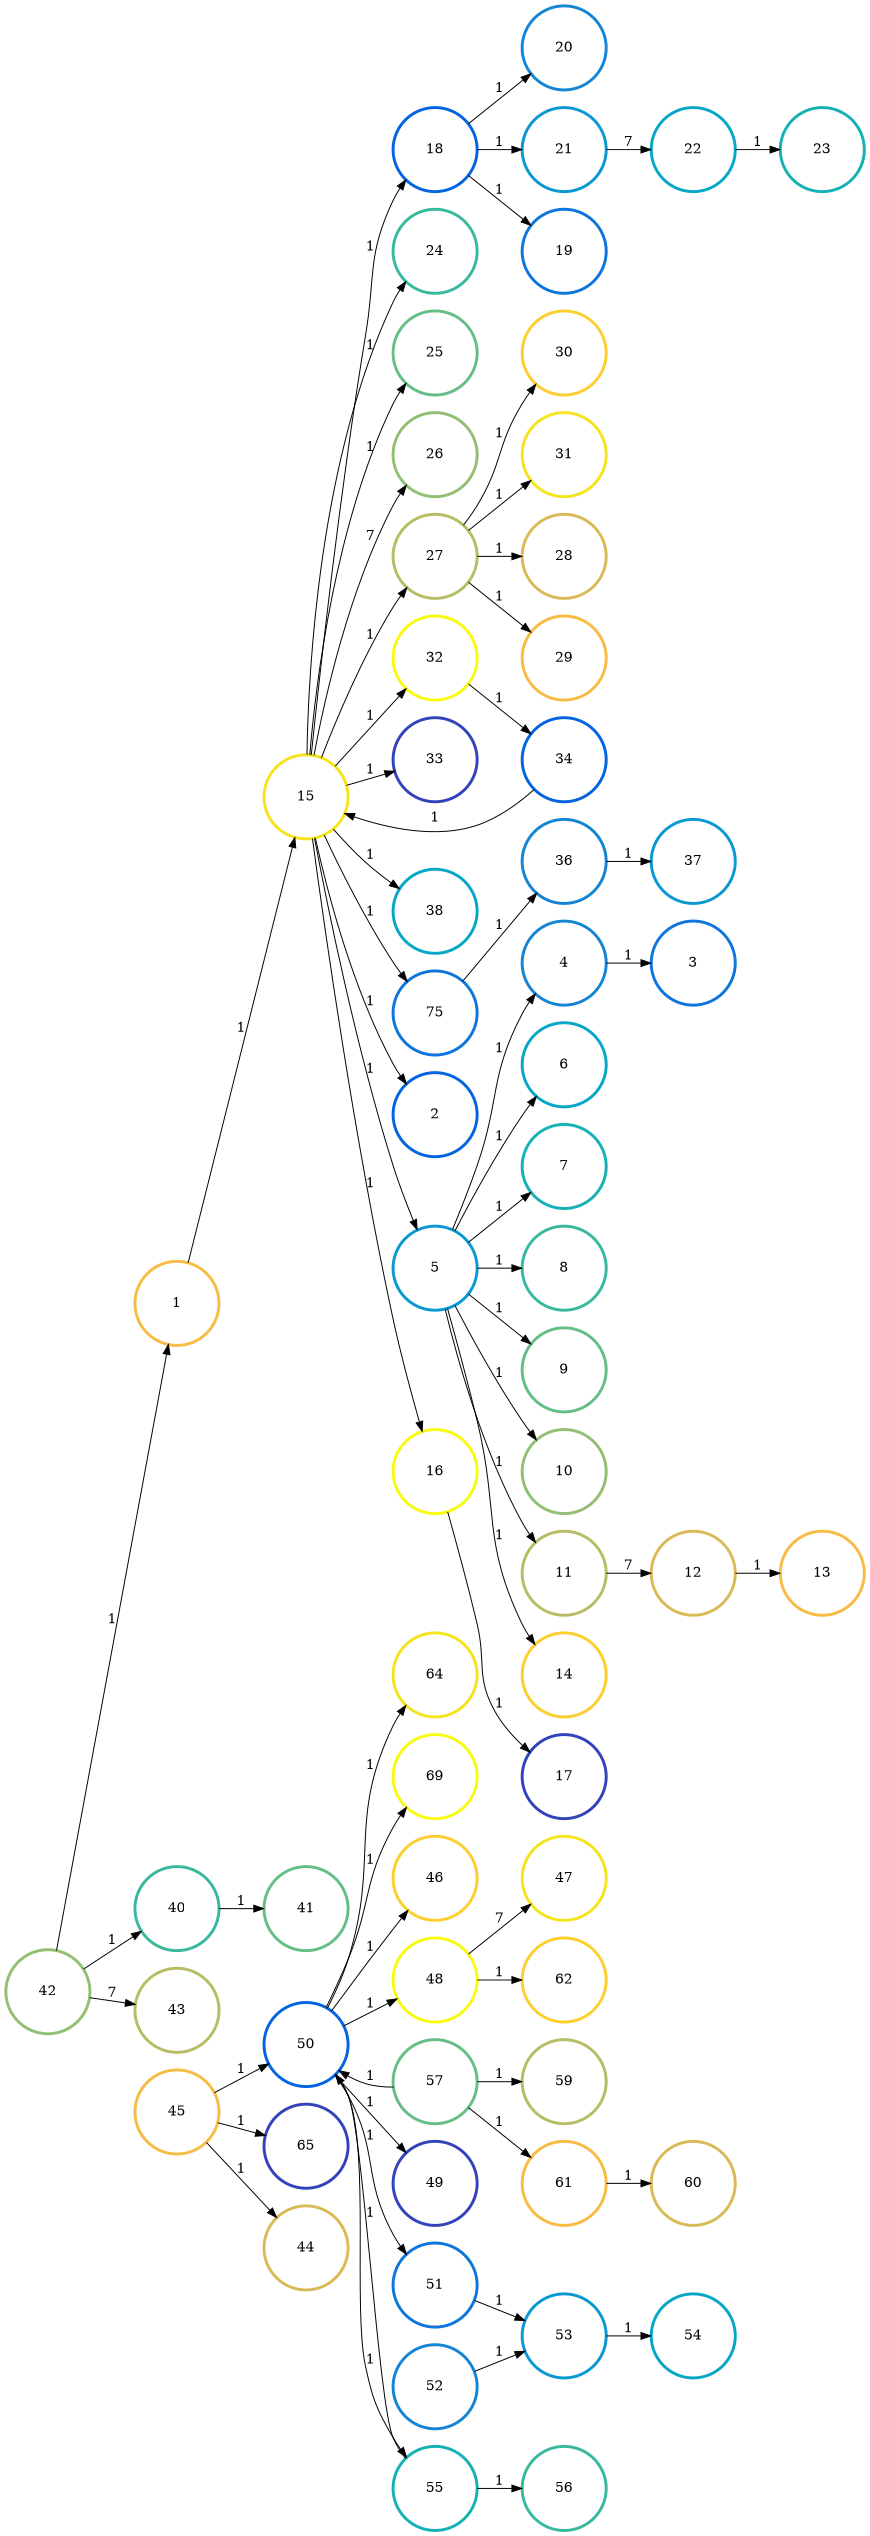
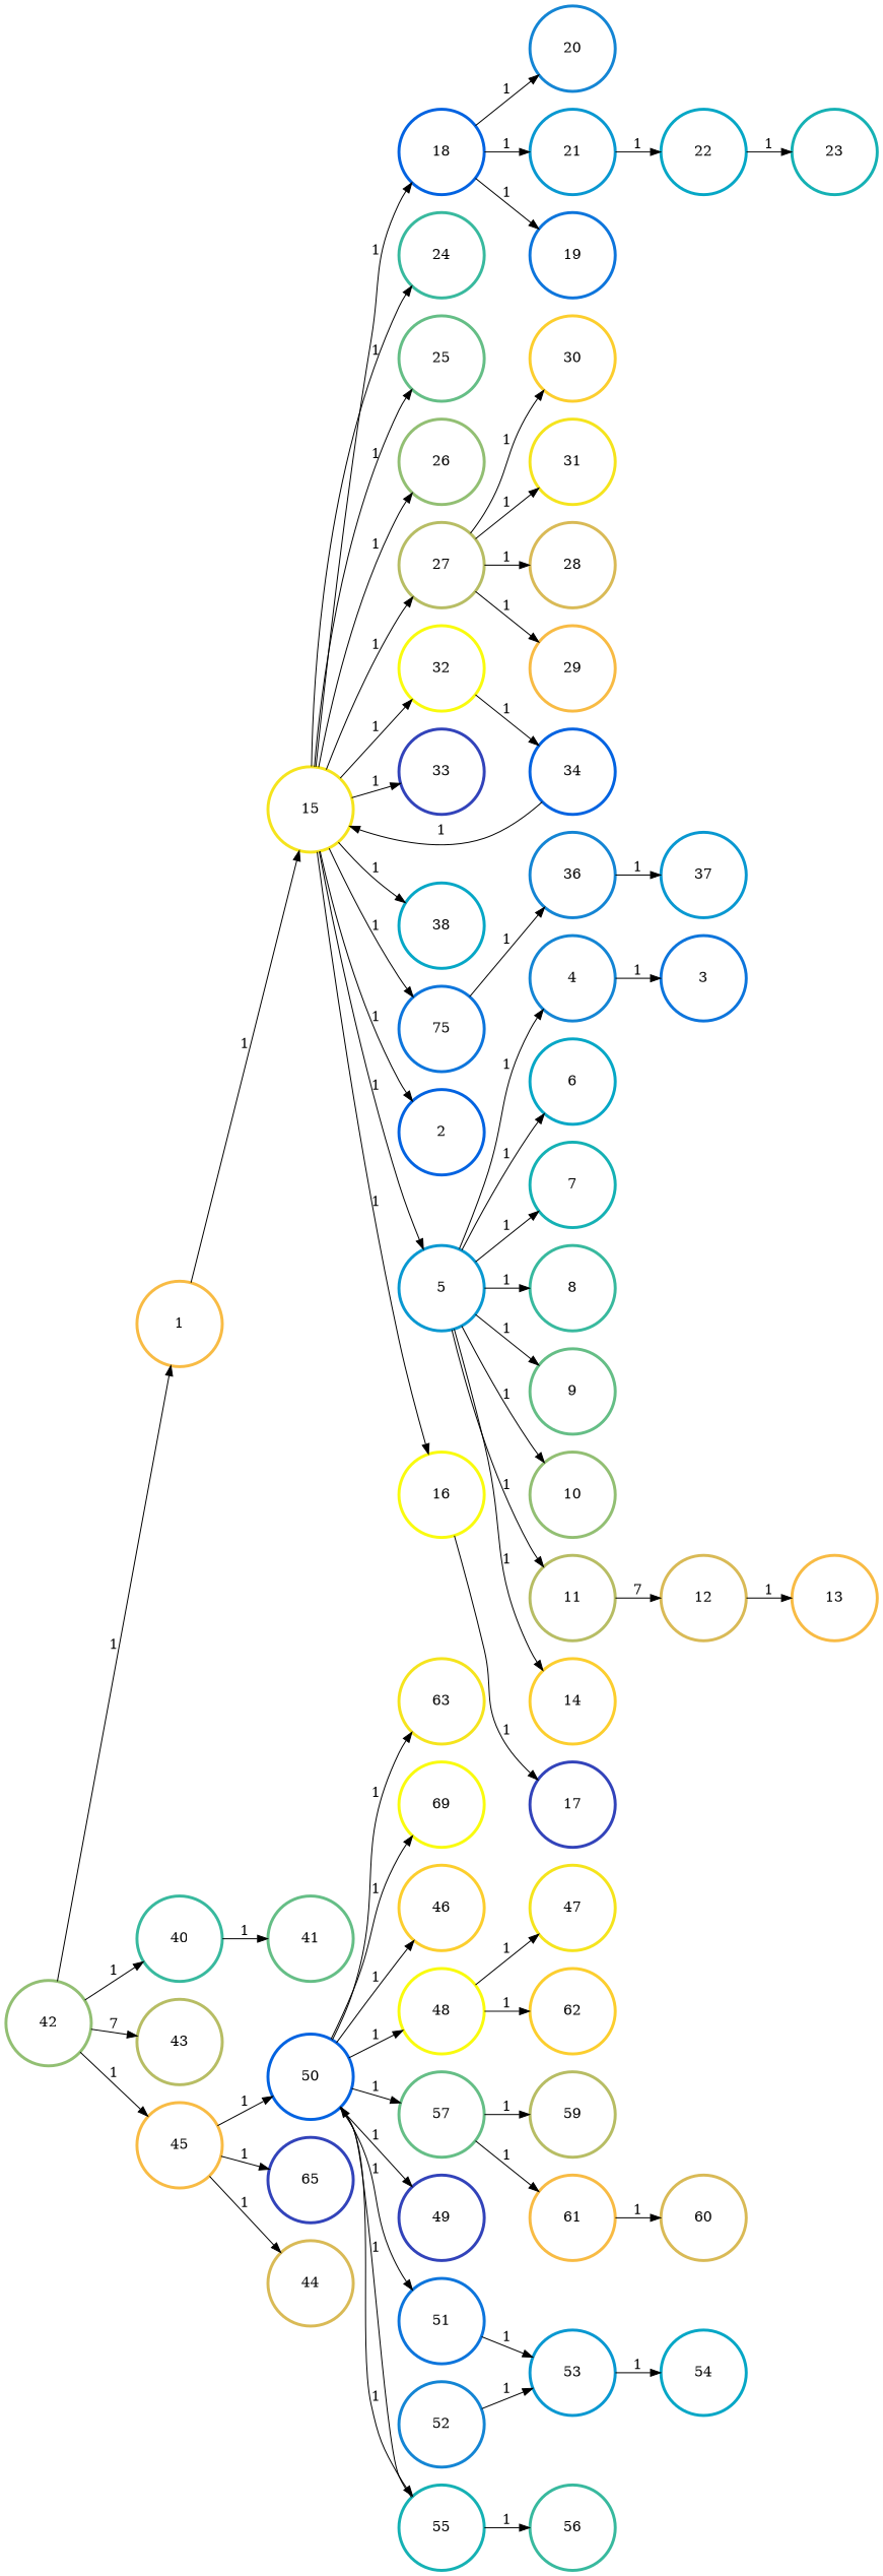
  digraph {
    rankdir=LR
    node [color="#F8BB44" penwidth=3]
    edge [color=black penwidth=1]
    n1 [height=1.2 label=1 width=1.2]
    n2 [color="#F5E41D" height=1.2 label=15 width=1.2]
    n3 [color="#0363E1" height=1.2 label=2 width=1.2]
    n4 [color="#0998D1" height=1.2 label=5 width=1.2]
    n5 [color="#F9FB0E" height=1.2 label=16 width=1.2]
    n6 [color="#0363E1" height=1.2 label=18 width=1.2]
    n7 [color="#38B99E" height=1.2 label=24 width=1.2]
    n8 [color="#65BE86" height=1.2 label=25 width=1.2]
    n9 [color="#92BF73" height=1.2 label=26 width=1.2]
    n10 [color="#B7BD64" height=1.2 label=27 width=1.2]
    n11 [color="#F9FB0E" height=1.2 label=32 width=1.2]
    n12 [color="#3243BA" height=1.2 label=33 width=1.2]
    n13 [color="#0D75DC" height=1.2 label=75 width=1.2]
    n14 [color="#06A7C6" height=1.2 label=38 width=1.2]
    n15 [color="#0D75DC" height=1.2 label=3 width=1.2]
    n16 [color="#1485D4" height=1.2 label=4 width=1.2]
    n17 [color="#06A7C6" height=1.2 label=6 width=1.2]
    n18 [color="#15B1B4" height=1.2 label=7 width=1.2]
    n19 [color="#38B99E" height=1.2 label=8 width=1.2]
    n20 [color="#65BE86" height=1.2 label=9 width=1.2]
    n21 [color="#92BF73" height=1.2 label=10 width=1.2]
    n22 [color="#B7BD64" height=1.2 label=11 width=1.2]
    n23 [color="#FCCE2E" height=1.2 label=14 width=1.2]
    n24 [color="#D9BA56" height=1.2 label=12 width=1.2]
    n25 [height=1.2 label=13 width=1.2]
    n26 [color="#3243BA" height=1.2 label=17 width=1.2]
    n27 [color="#0D75DC" height=1.2 label=19 width=1.2]
    n28 [color="#1485D4" height=1.2 label=20 width=1.2]
    n29 [color="#0998D1" height=1.2 label=21 width=1.2]
    n30 [color="#D9BA56" height=1.2 label=28 width=1.2]
    n31 [height=1.2 label=29 width=1.2]
    n32 [color="#FCCE2E" height=1.2 label=30 width=1.2]
    n33 [color="#F5E41D" height=1.2 label=31 width=1.2]
    n34 [color="#0363E1" height=1.2 label=34 width=1.2]
    n35 [color="#1485D4" height=1.2 label=36 width=1.2]
    n36 [color="#06A7C6" height=1.2 label=22 width=1.2]
    n37 [color="#15B1B4" height=1.2 label=23 width=1.2]
    n38 [color="#0998D1" height=1.2 label=37 width=1.2]
    n39 [color="#38B99E" height=1.2 label=40 width=1.2]
    n40 [color="#65BE86" height=1.2 label=41 width=1.2]
    n41 [color="#92BF73" height=1.2 label=42 width=1.2]
    n42 [color="#B7BD64" height=1.2 label=43 width=1.2]
    n43 [height=1.2 label=45 width=1.2]
    n44 [color="#D9BA56" height=1.2 label=44 width=1.2]
    n45 [color="#0363E1" height=1.2 label=50 width=1.2]
    n46 [color="#3243BA" height=1.2 label=65 width=1.2]
    n47 [color="#FCCE2E" height=1.2 label=46 width=1.2]
    n48 [color="#F9FB0E" height=1.2 label=48 width=1.2]
    n49 [color="#3243BA" height=1.2 label=49 width=1.2]
    n50 [color="#0D75DC" height=1.2 label=51 width=1.2]
    n51 [color="#15B1B4" height=1.2 label=55 width=1.2]
    n52 [color="#65BE86" height=1.2 label=57 width=1.2]
-   n53 [color="#F5E41D" height=1.2 label=64 width=1.2]
+   n53 [color="#F5E41D" height=1.2 label=63 width=1.2]
    n54 [color="#F9FB0E" height=1.2 label=69 width=1.2]
    n55 [color="#F5E41D" height=1.2 label=47 width=1.2]
    n56 [color="#FCCE2E" height=1.2 label=62 width=1.2]
    n57 [color="#0998D1" height=1.2 label=53 width=1.2]
    n58 [color="#38B99E" height=1.2 label=56 width=1.2]
    n59 [color="#B7BD64" height=1.2 label=59 width=1.2]
    n60 [height=1.2 label=61 width=1.2]
    n61 [color="#1485D4" height=1.2 label=52 width=1.2]
    n62 [color="#06A7C6" height=1.2 label=54 width=1.2]
    n63 [color="#D9BA56" height=1.2 label=60 width=1.2]
    n1 -> n2 [label=1]
    n2 -> n3 [label=1]
    n2 -> n4 [label=1]
    n2 -> n5 [label=1]
    n2 -> n6 [label=1]
    n2 -> n7 [label=1]
    n2 -> n8 [label=1]
-   n2 -> n9 [label=7]
+   n2 -> n9 [label=1]
    n2 -> n10 [label=1]
    n2 -> n11 [label=1]
    n2 -> n12 [label=1]
    n2 -> n13 [label=1]
    n2 -> n14 [label=1]
    n4 -> n16 [label=1]
    n4 -> n17 [label=1]
    n4 -> n18 [label=1]
    n4 -> n19 [label=1]
    n4 -> n20 [label=1]
    n4 -> n21 [label=1]
    n4 -> n22 [label=1]
    n4 -> n23 [label=1]
    n5 -> n26 [label=1]
    n6 -> n27 [label=1]
    n6 -> n28 [label=1]
    n6 -> n29 [label=1]
    n10 -> n30 [label=1]
    n10 -> n31 [label=1]
    n10 -> n32 [label=1]
    n10 -> n33 [label=1]
    n11 -> n34 [label=1]
    n13 -> n35 [label=1]
    n16 -> n15 [label=1]
    n22 -> n24 [label=7]
    n24 -> n25 [label=1]
-   n29 -> n36 [label=7]
+   n29 -> n36 [label=1]
    n34 -> n2 [label=1]
    n35 -> n38 [label=1]
    n36 -> n37 [label=1]
    n39 -> n40 [label=1]
    n41 -> n1 [label=1]
    n41 -> n39 [label=1]
    n41 -> n42 [label=7]
+   n41 -> n43 [label=1]
    n43 -> n44 [label=1]
    n43 -> n45 [label=1]
    n43 -> n46 [label=1]
    n45 -> n47 [label=1]
    n45 -> n48 [label=1]
    n45 -> n49 [label=1]
    n45 -> n50 [label=1]
    n45 -> n51 [label=1]
-   n52 -> n45 [label=1]
+   n45 -> n52 [label=1]
    n45 -> n53 [label=1]
    n45 -> n54 [label=1]
-   n48 -> n55 [label=7]
+   n48 -> n55 [label=1]
    n48 -> n56 [label=1]
    n50 -> n57 [label=1]
    n51 -> n45 [label=1]
    n51 -> n58 [label=1]
    n52 -> n59 [label=1]
    n52 -> n60 [label=1]
    n57 -> n62 [label=1]
    n60 -> n63 [label=1]
    n61 -> n57 [label=1]
  }
